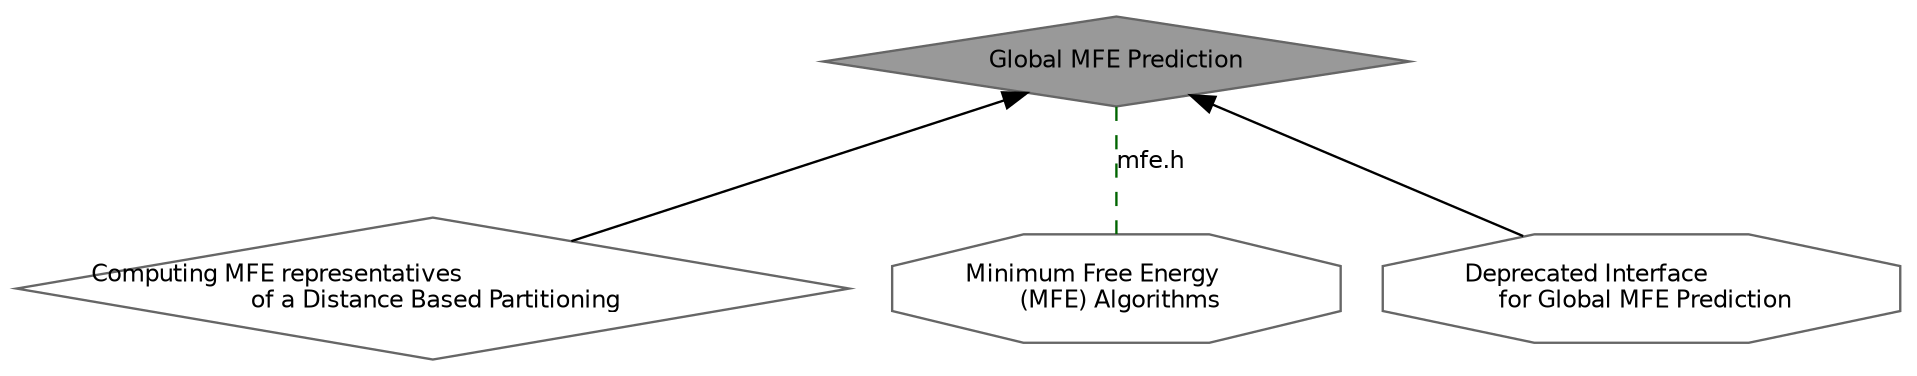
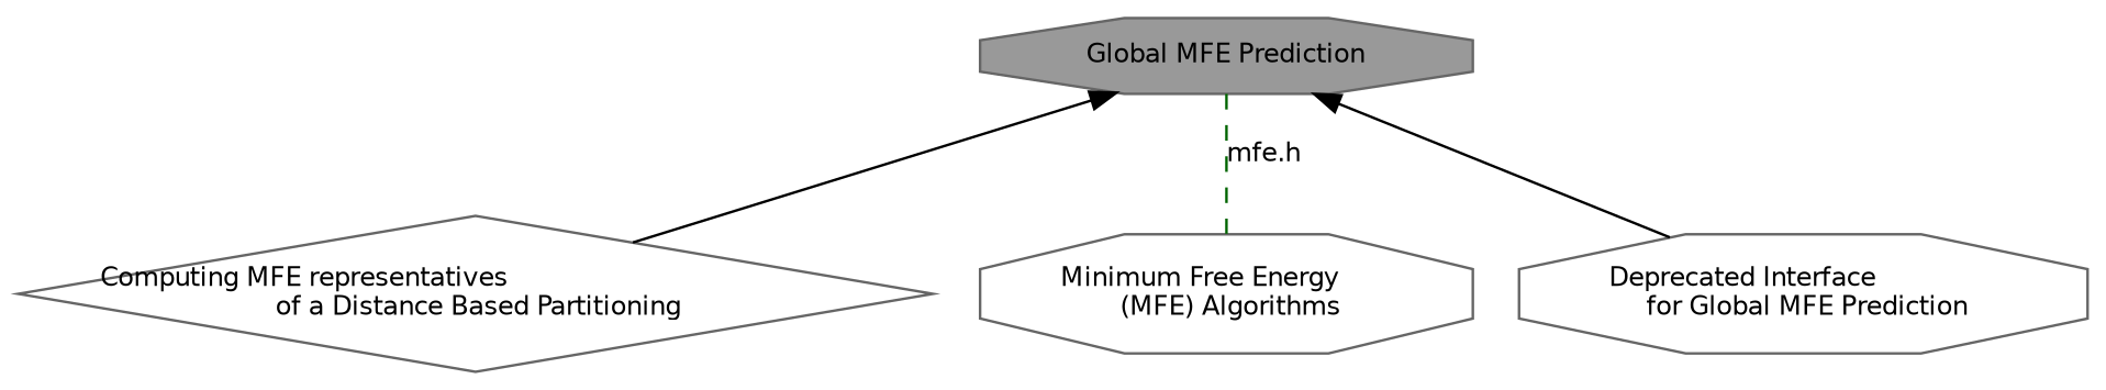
  digraph {
    rankdir=TB
    node [color=grey40 fillcolor=white fontname=Helvetica fontsize=10 shape=diamond style=filled]
    edge [dir=back fontname=Helvetica fontsize=10 labelfontname=Helvetica labelfontsize=10 shape=plaintext style=solid]
    n1 [height=0.2 label="Computing MFE representatives\l of a Distance Based Partitioning" width=0.4]
    n2 [height=0.2 label="Minimum Free Energy\l (MFE) Algorithms" shape=octagon width=0.4]
-   n3 [color=gray40 fillcolor=grey60 fontcolor=black height=0.2 label="Global MFE Prediction" width=0.4]
+   n3 [color=gray40 fillcolor=grey60 fontcolor=black height=0.2 label="Global MFE Prediction" shape=octagon width=0.4]
    n4 [height=0.2 label="Deprecated Interface\l for Global MFE Prediction" shape=octagon width=0.4]
    n3 -> n1
    n3 -> n2 [color=darkgreen dir=none label="mfe.h" style=dashed]
    n3 -> n4
  }
